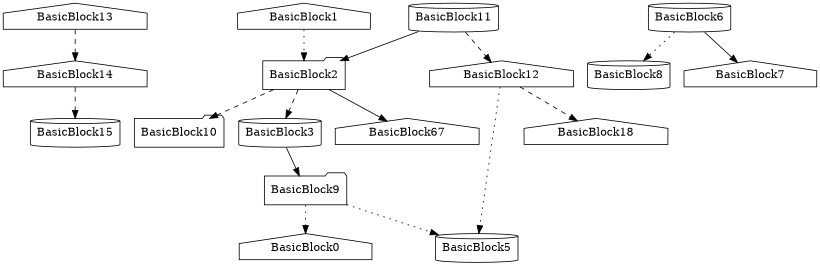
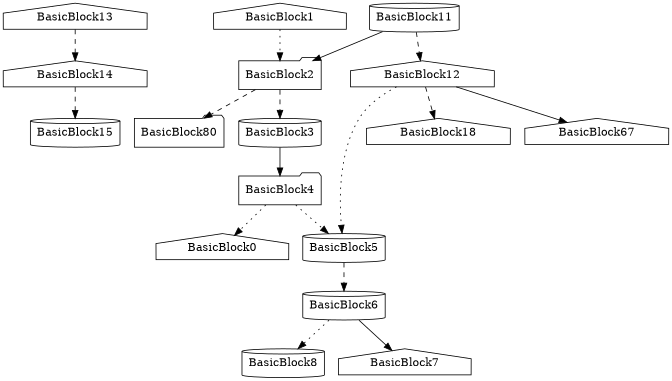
  digraph {
    node [shape=house]
    edge [style=dashed]
    BasicBlock13
    BasicBlock14
    BasicBlock15 [shape=cylinder]
-   BasicBlock4 [shape=folder label=BasicBlock9]
+   BasicBlock4 [shape=folder]
    n5 [label=BasicBlock0]
    BasicBlock5 [shape=cylinder]
    BasicBlock6 [shape=cylinder]
    BasicBlock8 [shape=cylinder]
    BasicBlock7
    BasicBlock2 [shape=folder]
-   BasicBlock10 [shape=folder]
+   BasicBlock10 [shape=folder label=BasicBlock80]
    BasicBlock3 [shape=cylinder]
    BasicBlock11 [shape=cylinder]
    BasicBlock12
    BasicBlock18
    n16 [label=BasicBlock67]
    BasicBlock1
    BasicBlock13 -> BasicBlock14
    BasicBlock14 -> BasicBlock15
    BasicBlock4 -> n5 [style=dotted]
    BasicBlock4 -> BasicBlock5 [style=dotted]
+   BasicBlock5 -> BasicBlock6
    BasicBlock6 -> BasicBlock8 [style=dotted]
    BasicBlock6 -> BasicBlock7 [style=solid]
    BasicBlock2 -> BasicBlock10
    BasicBlock2 -> BasicBlock3
    BasicBlock3 -> BasicBlock4 [style=solid]
    BasicBlock11 -> BasicBlock2 [style=solid]
    BasicBlock11 -> BasicBlock12
    BasicBlock12 -> BasicBlock5 [style=dotted]
    BasicBlock12 -> BasicBlock18
-   BasicBlock2 -> n16 [style=solid]
+   BasicBlock12 -> n16 [style=solid]
    BasicBlock1 -> BasicBlock2 [style=dotted]
  }
